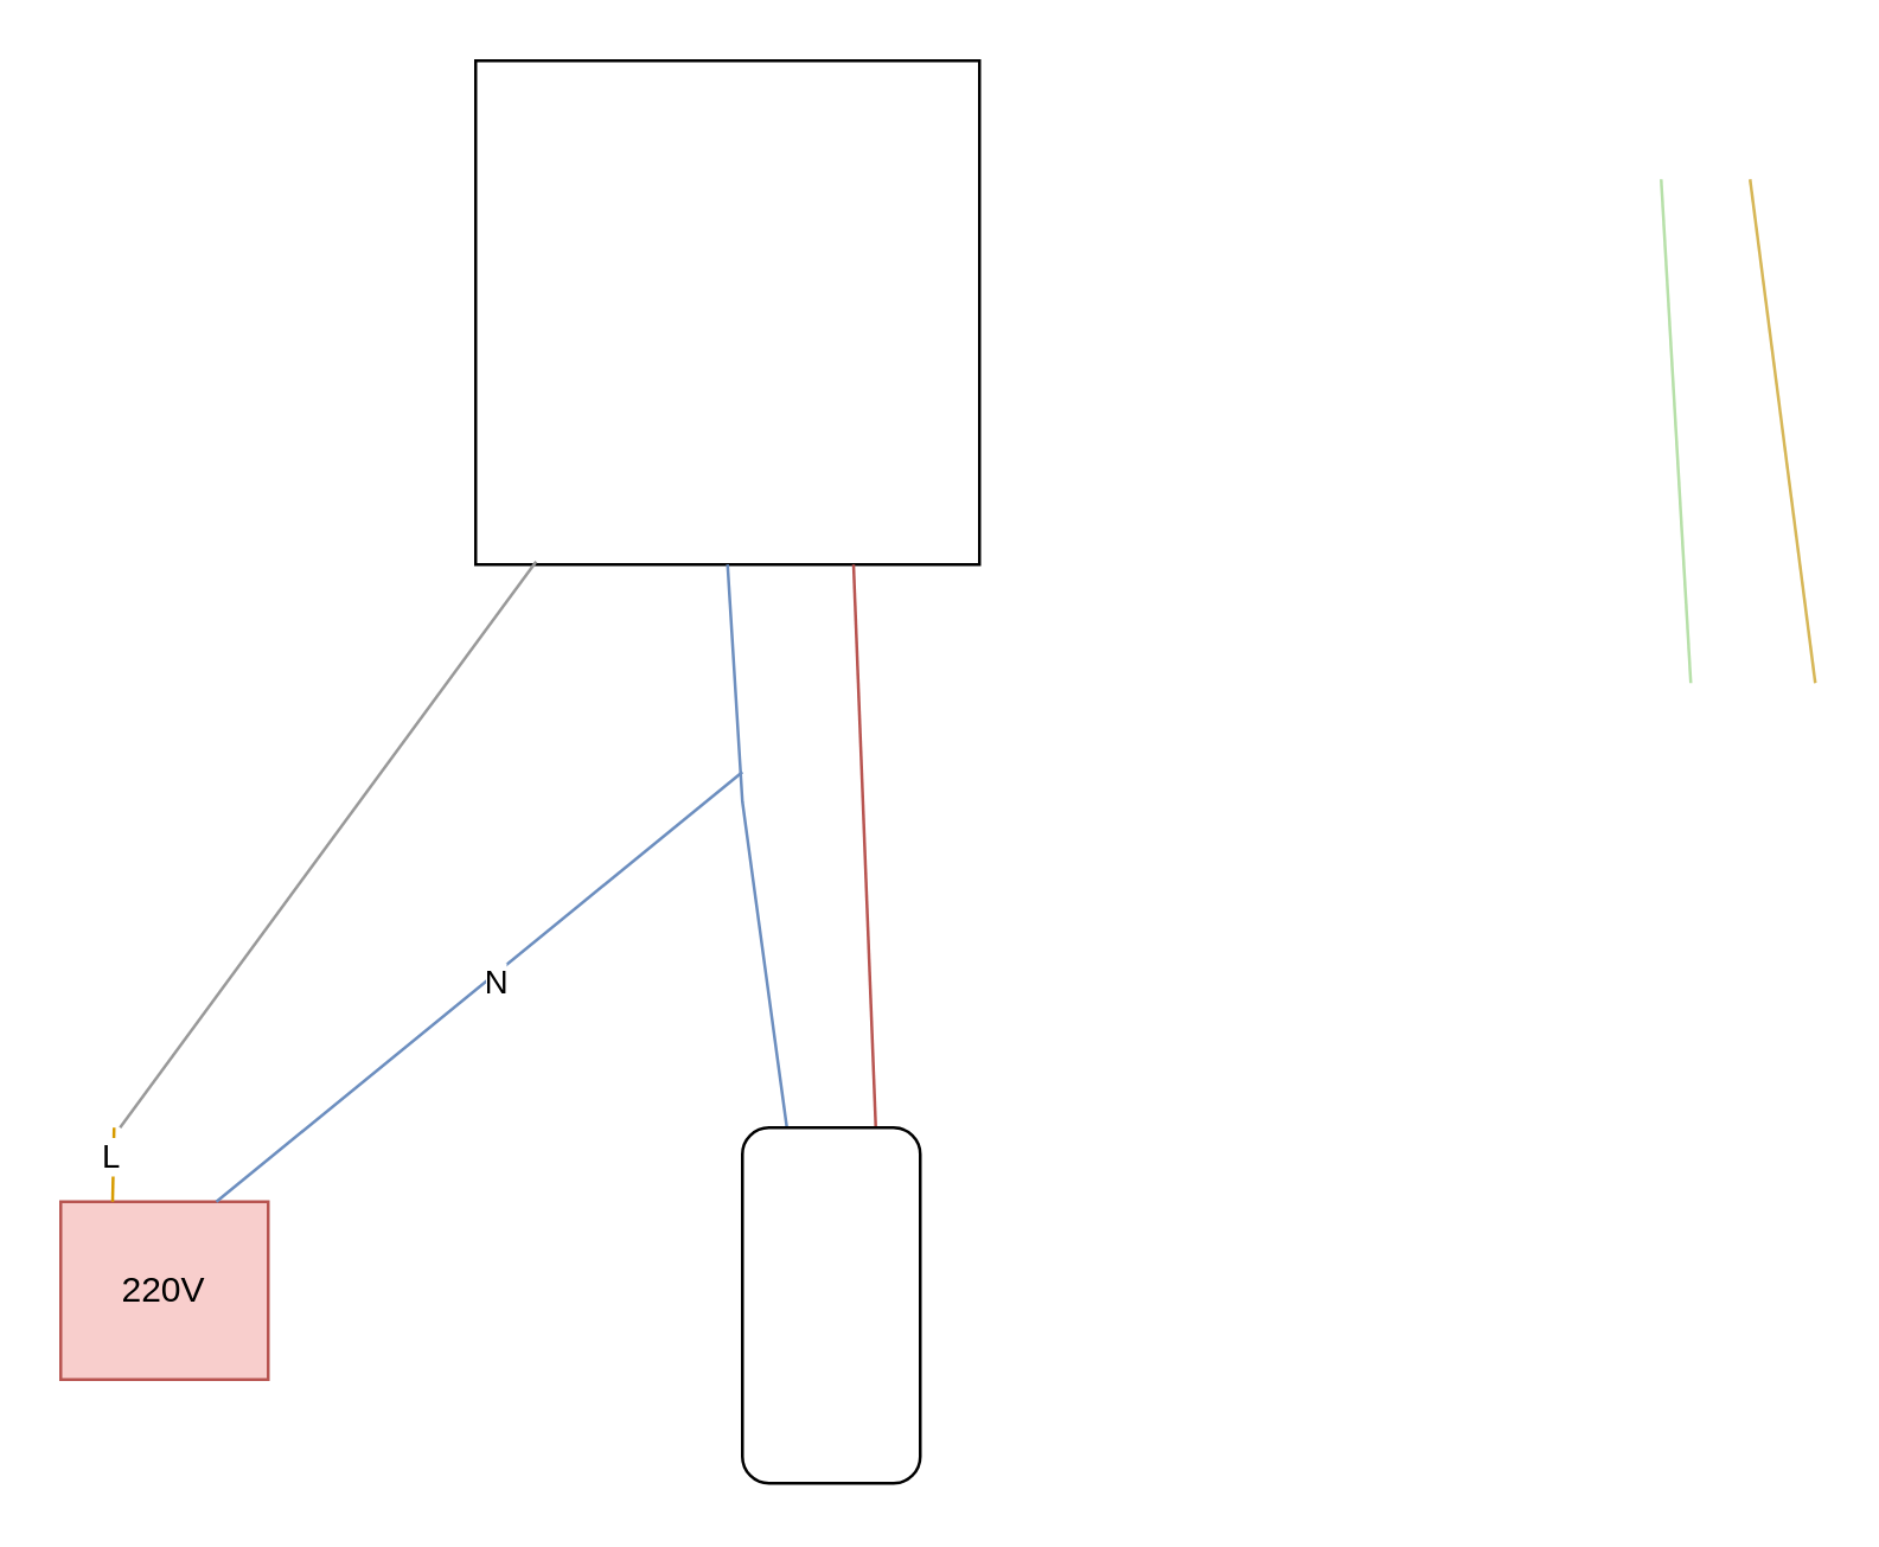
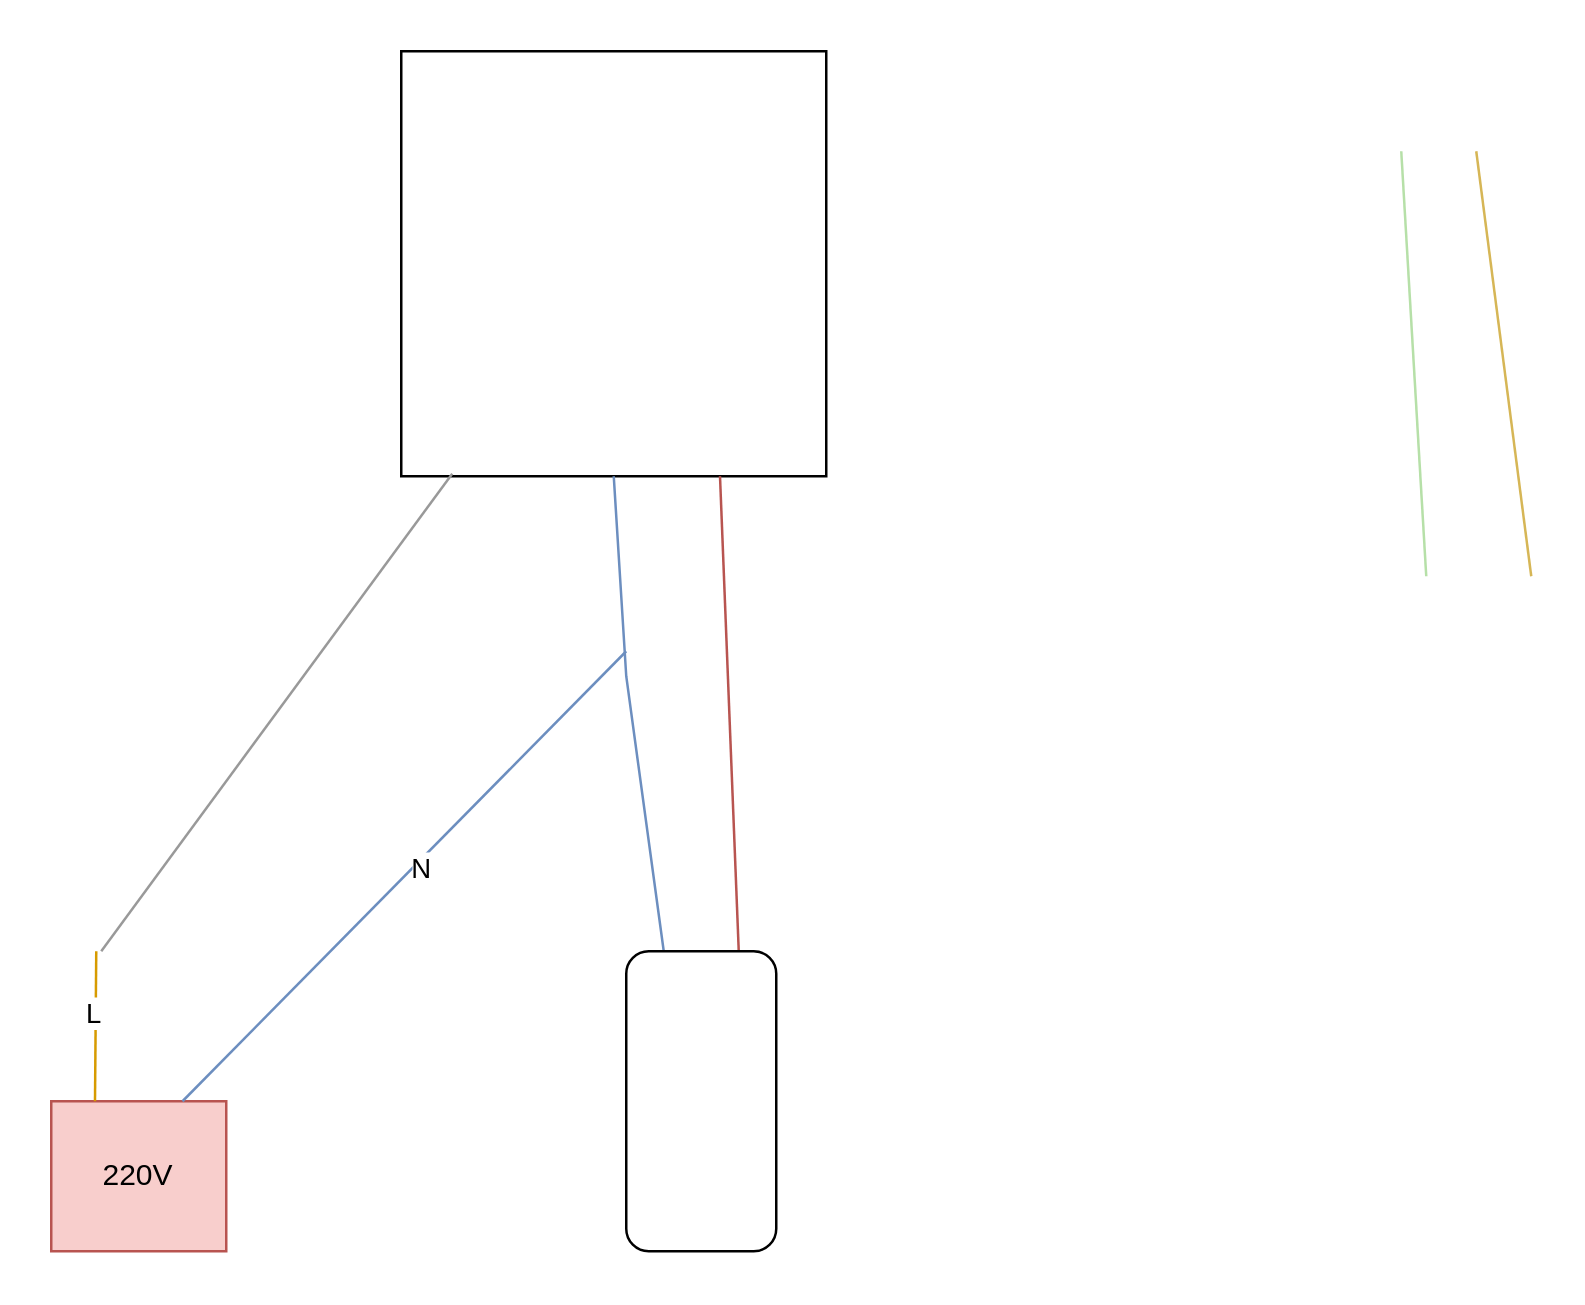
  <mxCell id="0" />
  <mxCell id="1" parent="0" />
  <mxCell id="2" value="" style="whiteSpace=wrap;html=1;aspect=fixed;" vertex="1" parent="1"><mxGeometry x="160" y="20" width="170" height="170" as="geometry" /></mxCell>
  <mxCell id="3" value="" style="endArrow=none;html=1;rounded=0;fillColor=#dae8fc;strokeColor=#6c8ebf;exitX=0;exitY=0.75;exitDx=0;exitDy=0;entryX=0.5;entryY=1;entryDx=0;entryDy=0;" edge="1" parent="1" source="8" target="2"><mxGeometry width="50" height="50" relative="1" as="geometry"><mxPoint x="240" y="360" as="sourcePoint" /><mxPoint x="245" y="190" as="targetPoint" /><Array as="points"><mxPoint x="250" y="270" /></Array></mxGeometry></mxCell>
  <mxCell id="4" value="" style="endArrow=none;html=1;rounded=0;entryX=0.12;entryY=0.994;entryDx=0;entryDy=0;strokeColor=#999999;entryPerimeter=0;" edge="1" parent="1" target="2"><mxGeometry width="50" height="50" relative="1" as="geometry"><mxPoint x="40" y="380" as="sourcePoint" /><mxPoint x="213" y="200" as="targetPoint" /></mxGeometry></mxCell>
  <mxCell id="5" value="" style="endArrow=none;html=1;rounded=0;entryX=0.75;entryY=1;entryDx=0;entryDy=0;fillColor=#f8cecc;strokeColor=#b85450;exitX=0;exitY=0.25;exitDx=0;exitDy=0;" edge="1" parent="1" source="8" target="2"><mxGeometry width="50" height="50" relative="1" as="geometry"><mxPoint x="310" y="360" as="sourcePoint" /><mxPoint x="233" y="210" as="targetPoint" /></mxGeometry></mxCell>
  <mxCell id="6" value="" style="endArrow=none;html=1;rounded=0;fillColor=#d5e8d4;strokeColor=#B6E0A8;" edge="1" parent="1"><mxGeometry width="50" height="50" relative="1" as="geometry"><mxPoint x="570" y="230" as="sourcePoint" /><mxPoint x="560" y="60" as="targetPoint" /></mxGeometry></mxCell>
  <mxCell id="7" value="" style="endArrow=none;html=1;rounded=0;entryX=0.75;entryY=1;entryDx=0;entryDy=0;fillColor=#fff2cc;strokeColor=#d6b656;" edge="1" parent="1"><mxGeometry width="50" height="50" relative="1" as="geometry"><mxPoint x="612" y="230" as="sourcePoint" /><mxPoint x="590" y="60" as="targetPoint" /></mxGeometry></mxCell>
  <mxCell id="8" value="" style="rounded=1;whiteSpace=wrap;html=1;rotation=90;" vertex="1" parent="1"><mxGeometry x="220" y="410" width="120" height="60" as="geometry" /></mxCell>
- <mxCell id="9" value="220V" style="rounded=0;whiteSpace=wrap;html=1;fillColor=#f8cecc;strokeColor=#b85450;" vertex="1" parent="1"><mxGeometry x="20" y="405" width="70" height="60" as="geometry" /></mxCell>
+ <mxCell id="9" value="220V" style="rounded=0;whiteSpace=wrap;html=1;fillColor=#f8cecc;strokeColor=#b85450;" vertex="1" parent="1"><mxGeometry x="20" y="440" width="70" height="60" as="geometry" /></mxCell>
  <mxCell id="10" value="" style="endArrow=none;html=1;rounded=0;exitX=0.25;exitY=0;exitDx=0;exitDy=0;fillColor=#ffe6cc;strokeColor=#d79b00;" edge="1" parent="1" source="9"><mxGeometry width="50" height="50" relative="1" as="geometry"><mxPoint x="230" y="370" as="sourcePoint" /><mxPoint x="38" y="380" as="targetPoint" /></mxGeometry></mxCell>
  <mxCell id="11" value="L" style="edgeLabel;html=1;align=center;verticalAlign=middle;resizable=0;points=[];" vertex="1" connectable="0" parent="10"><mxGeometry x="0.162" y="1" relative="1" as="geometry"><mxPoint as="offset" /></mxGeometry></mxCell>
  <mxCell id="12" value="" style="endArrow=none;html=1;rounded=0;exitX=0.75;exitY=0;exitDx=0;exitDy=0;fillColor=#dae8fc;strokeColor=#6c8ebf;" edge="1" parent="1" source="9"><mxGeometry width="50" height="50" relative="1" as="geometry"><mxPoint x="48" y="450" as="sourcePoint" /><mxPoint x="250" y="260" as="targetPoint" /></mxGeometry></mxCell>
  <mxCell id="13" value="N" style="edgeLabel;html=1;align=center;verticalAlign=middle;resizable=0;points=[];" vertex="1" connectable="0" parent="12"><mxGeometry x="0.051" y="-2" relative="1" as="geometry"><mxPoint as="offset" /></mxGeometry></mxCell>
